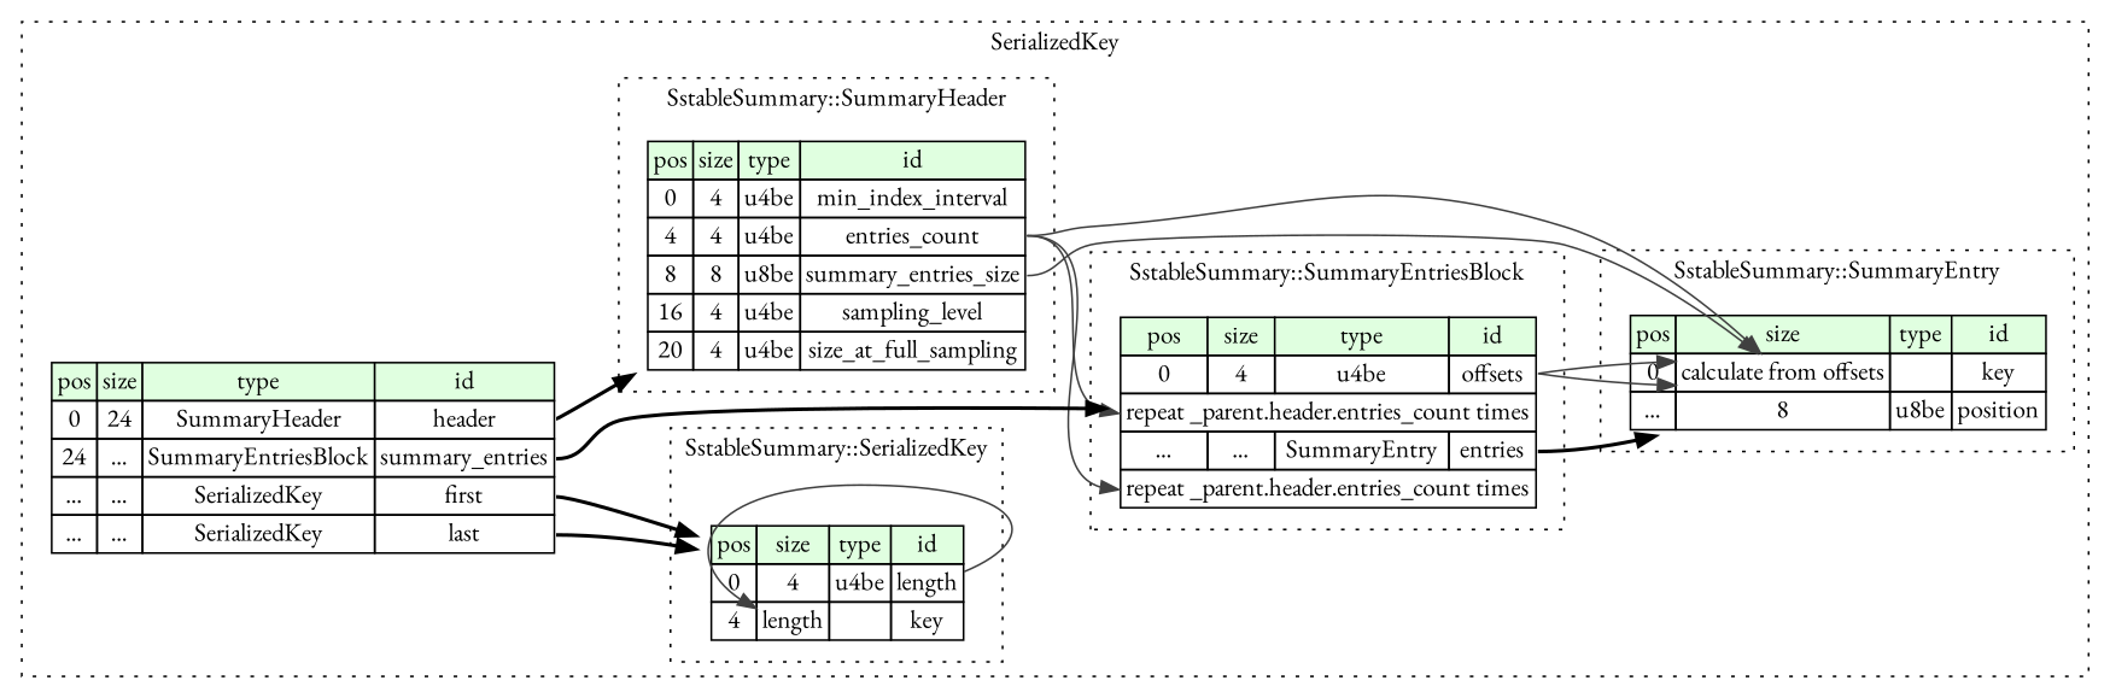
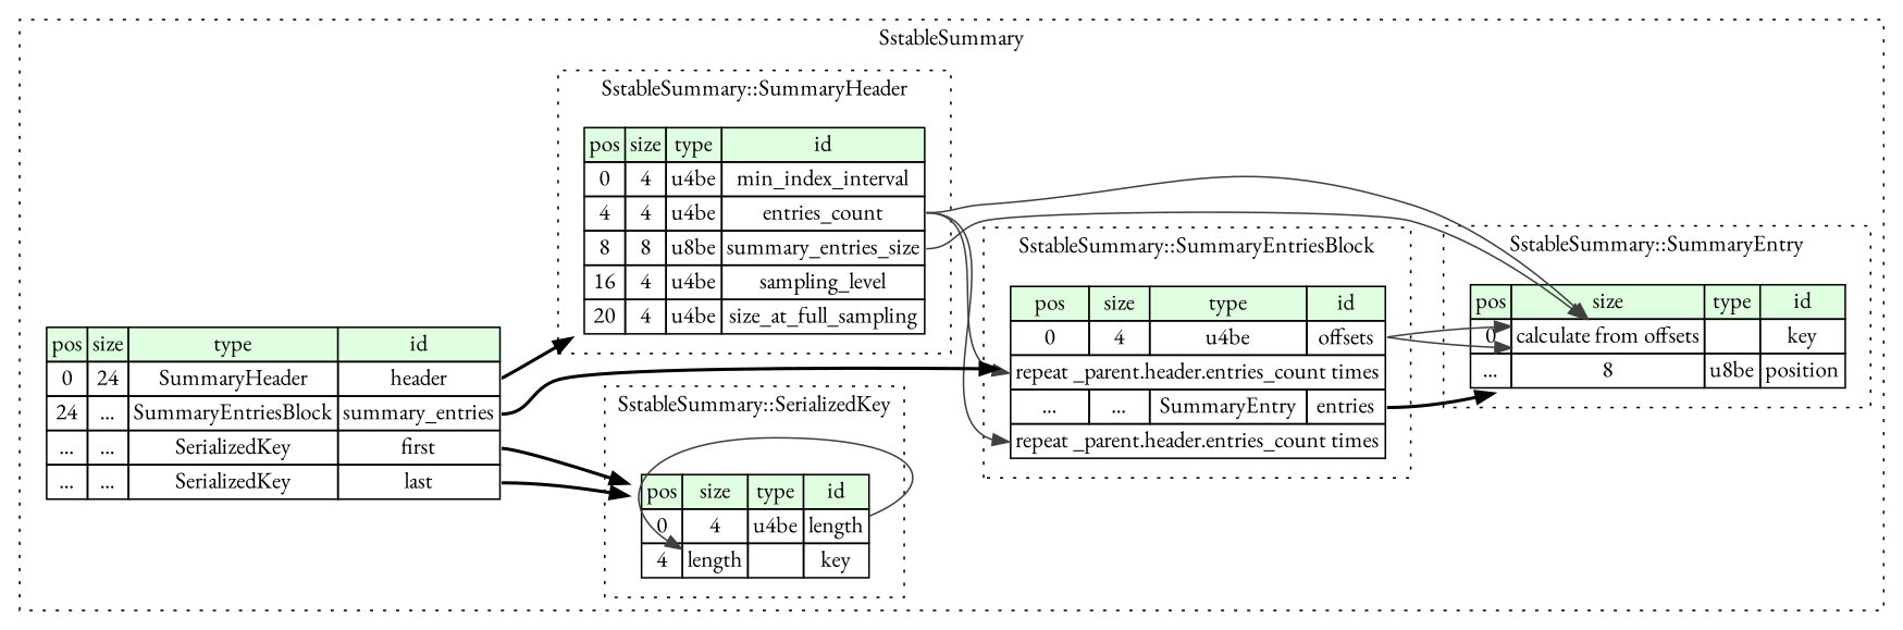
  digraph {
    rankdir=LR
    fontname="EB Garamond"
    node [shape=plaintext fontname="EB Garamond"]
    edge [color="#404040" tailport=entries_count_type fontname="EB Garamond"]
    n1 [label=<<TABLE BORDER="0" CELLBORDER="1" CELLSPACING="0"> 				<TR><TD BGCOLOR="#E0FFE0">pos</TD><TD BGCOLOR="#E0FFE0">size</TD><TD BGCOLOR="#E0FFE0">type</TD><TD BGCOLOR="#E0FFE0">id</TD></TR> 				<TR><TD PORT="min_index_interval_pos">0</TD><TD PORT="min_index_interval_size">4</TD><TD>u4be</TD><TD PORT="min_index_interval_type">min_index_interval</TD></TR> 				<TR><TD PORT="entries_count_pos">4</TD><TD PORT="entries_count_size">4</TD><TD>u4be</TD><TD PORT="entries_count_type">entries_count</TD></TR> 				<TR><TD PORT="summary_entries_size_pos">8</TD><TD PORT="summary_entries_size_size">8</TD><TD>u8be</TD><TD PORT="summary_entries_size_type">summary_entries_size</TD></TR> 				<TR><TD PORT="sampling_level_pos">16</TD><TD PORT="sampling_level_size">4</TD><TD>u4be</TD><TD PORT="sampling_level_type">sampling_level</TD></TR> 				<TR><TD PORT="size_at_full_sampling_pos">20</TD><TD PORT="size_at_full_sampling_size">4</TD><TD>u4be</TD><TD PORT="size_at_full_sampling_type">size_at_full_sampling</TD></TR> 			</TABLE>>]
    n2 [label=<<TABLE BORDER="0" CELLBORDER="1" CELLSPACING="0"> 				<TR><TD BGCOLOR="#E0FFE0">pos</TD><TD BGCOLOR="#E0FFE0">size</TD><TD BGCOLOR="#E0FFE0">type</TD><TD BGCOLOR="#E0FFE0">id</TD></TR> 				<TR><TD PORT="offsets_pos">0</TD><TD PORT="offsets_size">4</TD><TD>u4be</TD><TD PORT="offsets_type">offsets</TD></TR> 				<TR><TD COLSPAN="4" PORT="offsets__repeat">repeat _parent.header.entries_count times</TD></TR> 				<TR><TD PORT="entries_pos">...</TD><TD PORT="entries_size">...</TD><TD>SummaryEntry</TD><TD PORT="entries_type">entries</TD></TR> 				<TR><TD COLSPAN="4" PORT="entries__repeat">repeat _parent.header.entries_count times</TD></TR> 			</TABLE>>]
    n3 [label=<<TABLE BORDER="0" CELLBORDER="1" CELLSPACING="0"> 				<TR><TD BGCOLOR="#E0FFE0">pos</TD><TD BGCOLOR="#E0FFE0">size</TD><TD BGCOLOR="#E0FFE0">type</TD><TD BGCOLOR="#E0FFE0">id</TD></TR> 				<TR><TD PORT="key_pos">0</TD><TD PORT="key_size">calculate from offsets</TD><TD></TD><TD PORT="key_type">key</TD></TR> 				<TR><TD PORT="position_pos">...</TD><TD PORT="position_size">8</TD><TD>u8be</TD><TD PORT="position_type">position</TD></TR> 			</TABLE>>]
    n4 [label=<<TABLE BORDER="0" CELLBORDER="1" CELLSPACING="0"> 				<TR><TD BGCOLOR="#E0FFE0">pos</TD><TD BGCOLOR="#E0FFE0">size</TD><TD BGCOLOR="#E0FFE0">type</TD><TD BGCOLOR="#E0FFE0">id</TD></TR> 				<TR><TD PORT="length_pos">0</TD><TD PORT="length_size">4</TD><TD>u4be</TD><TD PORT="length_type">length</TD></TR> 				<TR><TD PORT="key_pos">4</TD><TD PORT="key_size">length</TD><TD></TD><TD PORT="key_type">key</TD></TR> 			</TABLE>>]
    n5 [label=<<TABLE BORDER="0" CELLBORDER="1" CELLSPACING="0"> 			<TR><TD BGCOLOR="#E0FFE0">pos</TD><TD BGCOLOR="#E0FFE0">size</TD><TD BGCOLOR="#E0FFE0">type</TD><TD BGCOLOR="#E0FFE0">id</TD></TR> 			<TR><TD PORT="header_pos">0</TD><TD PORT="header_size">24</TD><TD>SummaryHeader</TD><TD PORT="header_type">header</TD></TR> 			<TR><TD PORT="summary_entries_pos">24</TD><TD PORT="summary_entries_size">...</TD><TD>SummaryEntriesBlock</TD><TD PORT="summary_entries_type">summary_entries</TD></TR> 			<TR><TD PORT="first_pos">...</TD><TD PORT="first_size">...</TD><TD>SerializedKey</TD><TD PORT="first_type">first</TD></TR> 			<TR><TD PORT="last_pos">...</TD><TD PORT="last_size">...</TD><TD>SerializedKey</TD><TD PORT="last_type">last</TD></TR> 		</TABLE>>]
    subgraph cluster_1 {
-     label=SerializedKey
+     label=SstableSummary
      style=dotted
      n5
      subgraph cluster_2 {
        label="SstableSummary::SummaryHeader"
        style=dotted
        n1
      }
      subgraph cluster_3 {
        label="SstableSummary::SummaryEntriesBlock"
        style=dotted
        n2
      }
      subgraph cluster_4 {
        label="SstableSummary::SummaryEntry"
        style=dotted
        n3
      }
      subgraph cluster_5 {
        label="SstableSummary::SerializedKey"
        style=dotted
        n4
      }
    }
    n1 -> n2 [headport=offsets__repeat]
    n1 -> n2 [headport=entries__repeat]
    n1 -> n3 [headport=key_size]
    n1 -> n3 [headport=key_size tailport=summary_entries_size_type]
    n2 -> n3 [style=bold tailport=entries_type color=""]
    n2 -> n3 [headport=key_size tailport=offsets_type]
    n2 -> n3 [headport=key_size tailport=offsets_type]
    n4 -> n4 [headport=key_size tailport=length_type]
    n5 -> n1 [style=bold tailport=header_type color=""]
    n5 -> n2 [style=bold tailport=summary_entries_type color=""]
    n5 -> n4 [style=bold tailport=first_type color=""]
    n5 -> n4 [style=bold tailport=last_type color=""]
  }
